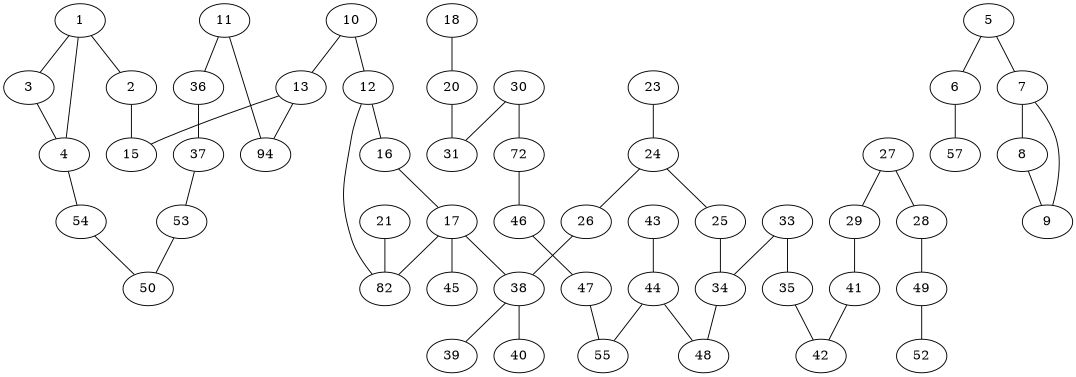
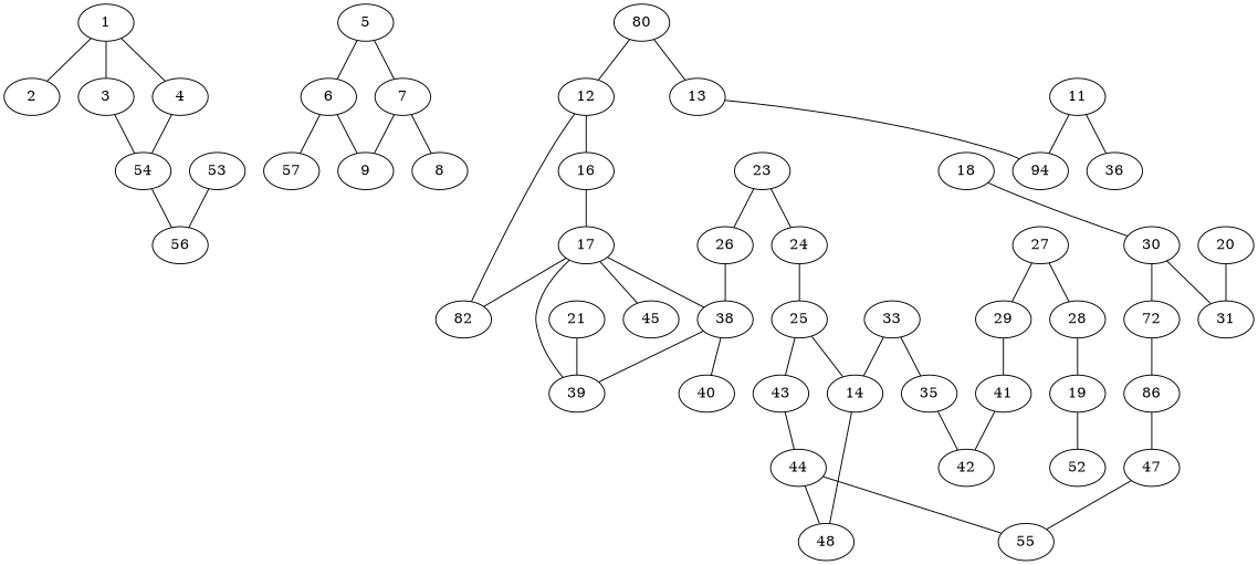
  graph {
    1
    2
    3
    4
-   15
    54
-   56 [label=50]
+   56
    5
    6
    7
    n11 [label=57]
    8
    9
-   10
+   10 [label=80]
    12
    13
    n17 [label=94]
    11
    36
    16
    n21 [label=82]
-   37
    17
    38
    39
    45
    40
    18
    20
    31
    21
    23
    24
    25
    26
    43
-   34
+   34 [label=14]
    44
    48
    55
    27
    28
    29
-   49
+   49 [label=19]
    41
    52
    42
    30
    n49 [label=72]
-   46
+   46 [label=86]
    47
    33
    35
    53
    1 -- 2
    1 -- 3
    1 -- 4
-   2 -- 15
-   3 -- 4
+   3 -- 54
    4 -- 54
    54 -- 56
    5 -- 6
    5 -- 7
    6 -- n11
    7 -- 8
    7 -- 9
-   8 -- 9
+   6 -- 9
    10 -- 12
    10 -- 13
    12 -- 16
    12 -- n21
-   13 -- 15
    13 -- n17
    11 -- n17
    11 -- 36
-   36 -- 37
    16 -- 17
-   37 -- 53
    17 -- n21
    17 -- 38
+   17 -- 39
    17 -- 45
    38 -- 39
    38 -- 40
-   18 -- 20
+   18 -- 30
    20 -- 31
-   21 -- n21
+   21 -- 39
    23 -- 24
    24 -- 25
-   24 -- 26
+   23 -- 26
+   25 -- 43
    25 -- 34
    26 -- 38
    43 -- 44
    34 -- 48
    44 -- 48
    44 -- 55
    27 -- 28
    27 -- 29
    28 -- 49
    29 -- 41
    49 -- 52
    41 -- 42
    30 -- 31
    30 -- n49
    n49 -- 46
    46 -- 47
    47 -- 55
    33 -- 34
    33 -- 35
    35 -- 42
    53 -- 56
  }
